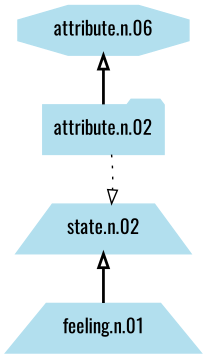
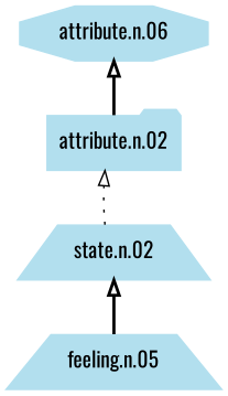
  digraph {
    fontname=Oswald
    rankdir=BT
    node [color=lightblue2 fontname=Oswald shape=trapezium style=filled]
    edge [arrowhead=onormal fontname=Oswald style=bold]
-   "feeling.n.01"
+   "feeling.n.01" [label="feeling.n.05"]
    "state.n.02"
    "attribute.n.02" [shape=folder]
    n4 [label="attribute.n.06" shape=octagon]
    "feeling.n.01" -> "state.n.02"
-   "attribute.n.02" -> "state.n.02" [style=dotted]
+   "state.n.02" -> "attribute.n.02" [style=dotted]
    "attribute.n.02" -> n4
  }
